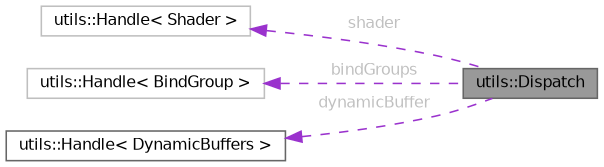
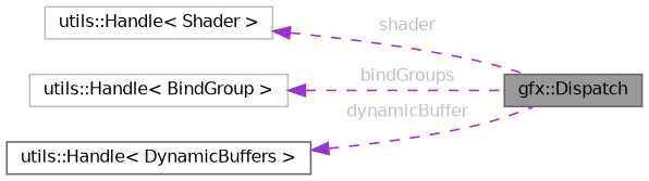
  digraph {
    rankdir=LR
    node [color=gray40 fillcolor=white fontname=Helvetica fontsize=10 shape=box style=filled]
    edge [color=darkorchid3 dir=back fontcolor=grey fontname=Helvetica fontsize=10 labelfontname=Helvetica labelfontsize=10 style=dashed]
-   n1 [fillcolor=grey60 fontcolor=black height=0.2 label="utils::Dispatch" width=0.4]
+   n1 [fillcolor=grey60 fontcolor=black height=0.2 label="gfx::Dispatch" width=0.4]
    n2 [color=grey75 height=0.2 label="utils::Handle\< Shader \>" width=0.4]
    n3 [color=grey75 height=0.2 label="utils::Handle\< BindGroup \>" width=0.4]
    n4 [height=0.2 label="utils::Handle\< DynamicBuffers \>" width=0.4]
    n2 -> n1 [label=<<TABLE CELLBORDER="0" BORDER="0"><TR><TD VALIGN="top" ALIGN="LEFT" CELLPADDING="1" CELLSPACING="0">shader</TD></TR> </TABLE>>]
    n3 -> n1 [label=<<TABLE CELLBORDER="0" BORDER="0"><TR><TD VALIGN="top" ALIGN="LEFT" CELLPADDING="1" CELLSPACING="0">bindGroups</TD></TR> </TABLE>>]
    n4 -> n1 [label=<<TABLE CELLBORDER="0" BORDER="0"><TR><TD VALIGN="top" ALIGN="LEFT" CELLPADDING="1" CELLSPACING="0">dynamicBuffer</TD></TR> </TABLE>>]
  }
